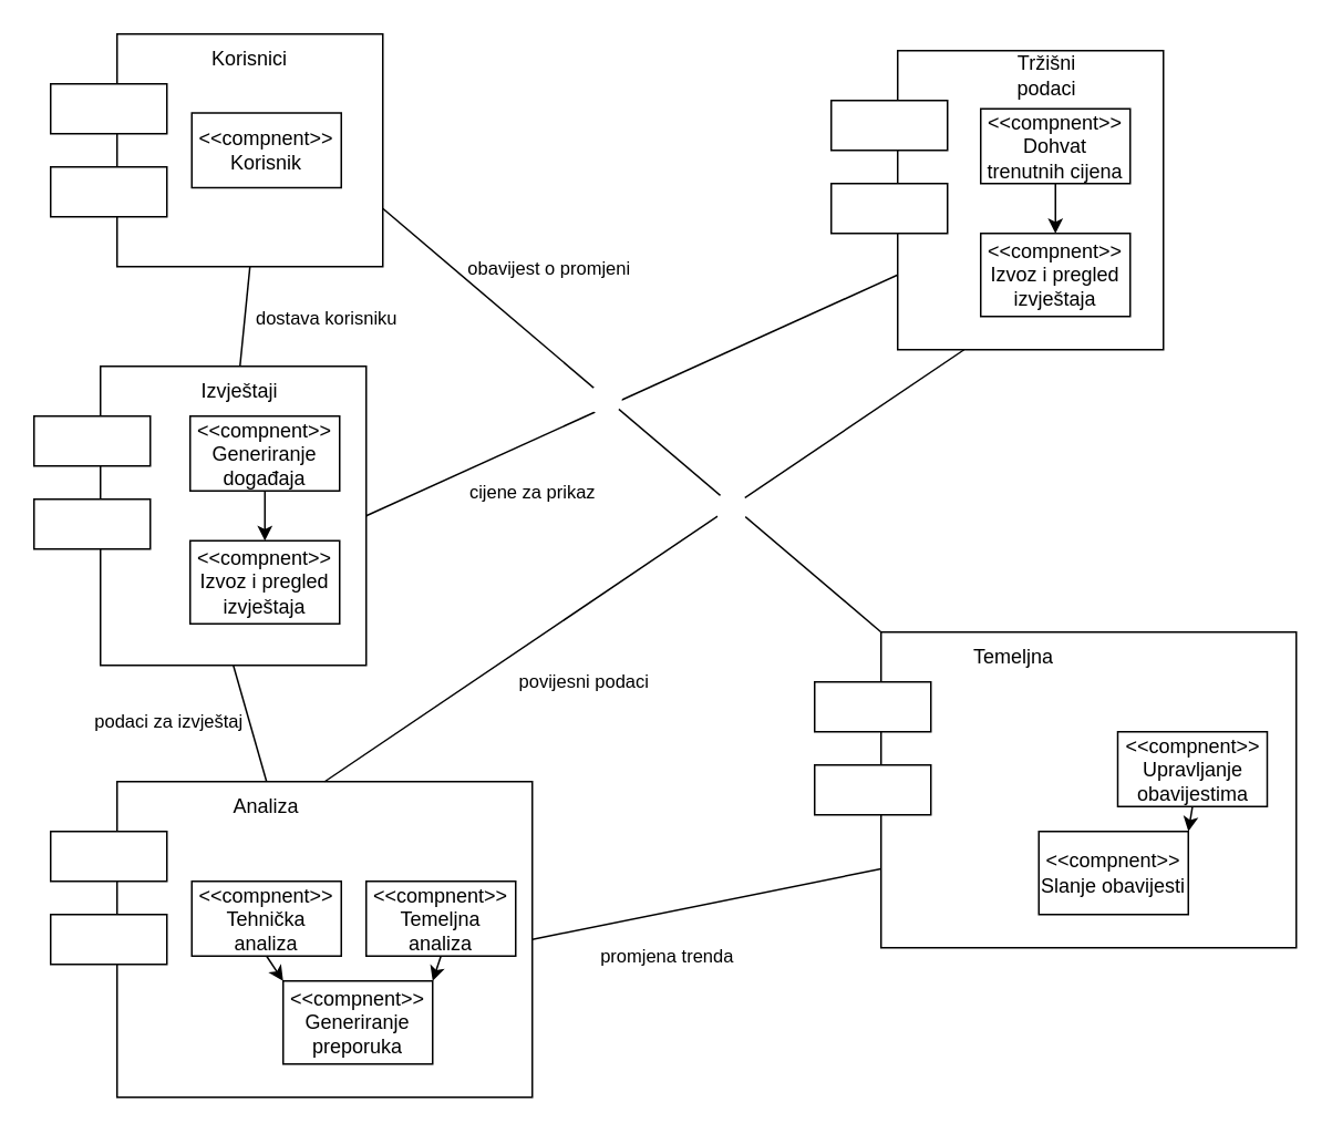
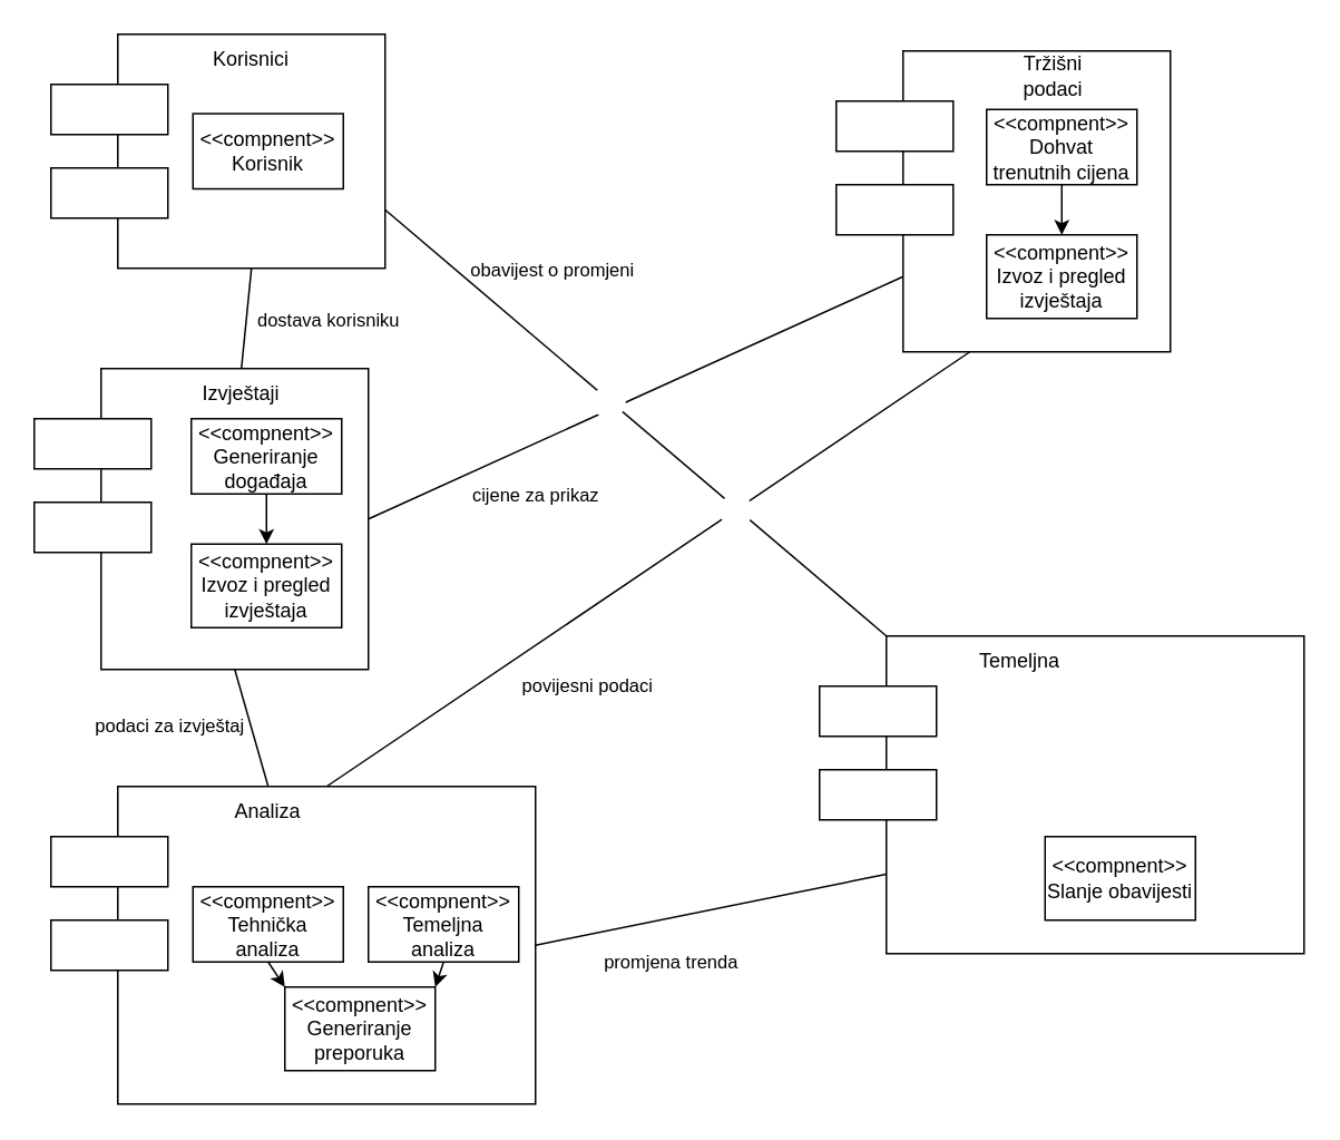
  <mxCell id="0" />
  <mxCell id="1" parent="0" />
  <mxCell id="2" value="" style="rounded=0;whiteSpace=wrap;html=1;fillColor=light-dark(#FFFFFF,#FFFFFF);strokeColor=light-dark(#000000,#121212);" vertex="1" parent="1"><mxGeometry x="60" y="220" width="160" height="180" as="geometry" /></mxCell>
  <mxCell id="3" value="" style="rounded=0;whiteSpace=wrap;html=1;fillColor=light-dark(#FFFFFF,#FFFFFF);strokeColor=light-dark(#000000,#121212);" vertex="1" parent="1"><mxGeometry x="20" y="250" width="70" height="30" as="geometry" /></mxCell>
  <mxCell id="4" value="" style="rounded=0;whiteSpace=wrap;html=1;fillColor=light-dark(#FFFFFF,#FFFFFF);strokeColor=light-dark(#000000,#121212);" vertex="1" parent="1"><mxGeometry x="20" y="300" width="70" height="30" as="geometry" /></mxCell>
  <mxCell id="5" value="" style="rounded=0;whiteSpace=wrap;html=1;fillColor=light-dark(#FFFFFF,#FFFFFF);strokeColor=light-dark(#000000,#121212);" vertex="1" parent="1"><mxGeometry x="530" y="380" width="250" height="190" as="geometry" /></mxCell>
  <mxCell id="6" value="" style="rounded=0;whiteSpace=wrap;html=1;fillColor=light-dark(#FFFFFF,#FFFFFF);strokeColor=light-dark(#000000,#121212);" vertex="1" parent="1"><mxGeometry x="490" y="410" width="70" height="30" as="geometry" /></mxCell>
  <mxCell id="7" value="" style="rounded=0;whiteSpace=wrap;html=1;fillColor=light-dark(#FFFFFF,#FFFFFF);strokeColor=light-dark(#000000,#121212);" vertex="1" parent="1"><mxGeometry x="490" y="460" width="70" height="30" as="geometry" /></mxCell>
  <mxCell id="8" value="" style="rounded=0;whiteSpace=wrap;html=1;fillColor=light-dark(#FFFFFF,#FFFFFF);strokeColor=light-dark(#000000,#121212);" vertex="1" parent="1"><mxGeometry x="540" y="30" width="160" height="180" as="geometry" /></mxCell>
  <mxCell id="9" value="" style="rounded=0;whiteSpace=wrap;html=1;fillColor=light-dark(#FFFFFF,#FFFFFF);strokeColor=light-dark(#000000,#121212);" vertex="1" parent="1"><mxGeometry x="500" y="60" width="70" height="30" as="geometry" /></mxCell>
  <mxCell id="10" value="" style="rounded=0;whiteSpace=wrap;html=1;fillColor=light-dark(#FFFFFF,#FFFFFF);strokeColor=light-dark(#000000,#121212);" vertex="1" parent="1"><mxGeometry x="500" y="110" width="70" height="30" as="geometry" /></mxCell>
  <mxCell id="11" value="" style="rounded=0;whiteSpace=wrap;html=1;fillColor=light-dark(#FFFFFF,#FFFFFF);strokeColor=light-dark(#000000,#121212);" vertex="1" parent="1"><mxGeometry x="70" y="470" width="250" height="190" as="geometry" /></mxCell>
  <mxCell id="12" value="" style="rounded=0;whiteSpace=wrap;html=1;fillColor=light-dark(#FFFFFF,#FFFFFF);strokeColor=light-dark(#000000,#121212);" vertex="1" parent="1"><mxGeometry x="30" y="500" width="70" height="30" as="geometry" /></mxCell>
  <mxCell id="13" value="" style="rounded=0;whiteSpace=wrap;html=1;fillColor=light-dark(#FFFFFF,#FFFFFF);strokeColor=light-dark(#000000,#121212);" vertex="1" parent="1"><mxGeometry x="30" y="550" width="70" height="30" as="geometry" /></mxCell>
  <mxCell id="14" value="" style="rounded=0;whiteSpace=wrap;html=1;fillColor=light-dark(#FFFFFF,#FFFFFF);strokeColor=light-dark(#000000,#121212);" vertex="1" parent="1"><mxGeometry x="70" y="20" width="160" height="140" as="geometry" /></mxCell>
  <mxCell id="15" value="" style="rounded=0;whiteSpace=wrap;html=1;fillColor=light-dark(#FFFFFF,#FFFFFF);strokeColor=light-dark(#000000,#121212);" vertex="1" parent="1"><mxGeometry x="30" y="50" width="70" height="30" as="geometry" /></mxCell>
  <mxCell id="16" value="" style="rounded=0;whiteSpace=wrap;html=1;fillColor=light-dark(#FFFFFF,#FFFFFF);strokeColor=light-dark(#000000,#121212);" vertex="1" parent="1"><mxGeometry x="30" y="100" width="70" height="30" as="geometry" /></mxCell>
  <mxCell id="17" value="&lt;font style=&quot;color: light-dark(rgb(0, 0, 0), rgb(0, 0, 0));&quot;&gt;Korisnici&lt;/font&gt;" style="text;strokeColor=none;align=center;fillColor=none;html=1;verticalAlign=middle;whiteSpace=wrap;rounded=0;" vertex="1" parent="1"><mxGeometry x="120" y="20" width="60" height="30" as="geometry" /></mxCell>
  <mxCell id="18" value="&lt;font style=&quot;color: light-dark(rgb(0, 0, 0), rgb(0, 0, 0));&quot;&gt;Izvještaji&lt;/font&gt;" style="text;strokeColor=none;align=center;fillColor=none;html=1;verticalAlign=middle;whiteSpace=wrap;rounded=0;" vertex="1" parent="1"><mxGeometry x="114" y="220" width="60" height="30" as="geometry" /></mxCell>
  <mxCell id="19" value="&lt;font style=&quot;color: light-dark(rgb(0, 0, 0), rgb(0, 0, 0));&quot;&gt;Tržišni podaci&lt;/font&gt;" style="text;strokeColor=none;align=center;fillColor=none;html=1;verticalAlign=middle;whiteSpace=wrap;rounded=0;" vertex="1" parent="1"><mxGeometry x="600" y="30" width="60" height="30" as="geometry" /></mxCell>
  <mxCell id="20" value="&lt;font style=&quot;color: light-dark(rgb(0, 0, 0), rgb(0, 0, 0));&quot;&gt;Temeljna&lt;/font&gt;" style="text;strokeColor=none;align=center;fillColor=none;html=1;verticalAlign=middle;whiteSpace=wrap;rounded=0;" vertex="1" parent="1"><mxGeometry x="580" y="380" width="60" height="30" as="geometry" /></mxCell>
  <mxCell id="21" value="&lt;font style=&quot;color: light-dark(rgb(0, 0, 0), rgb(0, 0, 0));&quot;&gt;Analiza&lt;/font&gt;" style="text;strokeColor=none;align=center;fillColor=none;html=1;verticalAlign=middle;whiteSpace=wrap;rounded=0;" vertex="1" parent="1"><mxGeometry x="130" y="470" width="60" height="30" as="geometry" /></mxCell>
  <mxCell id="22" value="&lt;font style=&quot;color: light-dark(rgb(0, 0, 0), rgb(0, 0, 0));&quot;&gt;&amp;lt;&amp;lt;compnent&amp;gt;&amp;gt;&lt;br&gt;Tehnička analiza&lt;/font&gt;" style="rounded=0;whiteSpace=wrap;html=1;fillColor=light-dark(#FFFFFF,#FFFFFF);strokeColor=light-dark(#000000,#121212);" vertex="1" parent="1"><mxGeometry x="115" y="530" width="90" height="45" as="geometry" /></mxCell>
  <mxCell id="23" value="&lt;font style=&quot;color: light-dark(rgb(0, 0, 0), rgb(0, 0, 0));&quot;&gt;&amp;lt;&amp;lt;compnent&amp;gt;&amp;gt;&lt;br&gt;Generiranje preporuka&lt;/font&gt;" style="rounded=0;whiteSpace=wrap;html=1;fillColor=light-dark(#FFFFFF,#FFFFFF);strokeColor=light-dark(#000000,#121212);" vertex="1" parent="1"><mxGeometry x="170" y="590" width="90" height="50" as="geometry" /></mxCell>
  <mxCell id="24" value="" style="endArrow=classic;html=1;rounded=0;exitX=0.5;exitY=1;exitDx=0;exitDy=0;entryX=0;entryY=0;entryDx=0;entryDy=0;strokeColor=light-dark(#000000,#000000);" edge="1" parent="1" source="22" target="23"><mxGeometry width="50" height="50" relative="1" as="geometry"><mxPoint x="230" y="400" as="sourcePoint" /><mxPoint x="280" y="350" as="targetPoint" /></mxGeometry></mxCell>
  <mxCell id="25" value="" style="endArrow=classic;html=1;rounded=0;exitX=0.5;exitY=1;exitDx=0;exitDy=0;entryX=1;entryY=0;entryDx=0;entryDy=0;strokeColor=light-dark(#000000,#000000);" edge="1" parent="1" source="26" target="23"><mxGeometry width="50" height="50" relative="1" as="geometry"><mxPoint x="235" y="575" as="sourcePoint" /><mxPoint x="280" y="605" as="targetPoint" /></mxGeometry></mxCell>
  <mxCell id="26" value="&lt;font style=&quot;color: light-dark(rgb(0, 0, 0), rgb(0, 0, 0));&quot;&gt;&amp;lt;&amp;lt;compnent&amp;gt;&amp;gt;&lt;br&gt;Temeljna analiza&lt;/font&gt;" style="rounded=0;whiteSpace=wrap;html=1;fillColor=light-dark(#FFFFFF,#FFFFFF);strokeColor=light-dark(#000000,#121212);" vertex="1" parent="1"><mxGeometry x="220" y="530" width="90" height="45" as="geometry" /></mxCell>
  <mxCell id="27" value="&lt;font style=&quot;color: light-dark(rgb(0, 0, 0), rgb(0, 0, 0));&quot;&gt;&amp;lt;&amp;lt;compnent&amp;gt;&amp;gt;&lt;br&gt;Slanje obavijesti&lt;/font&gt;" style="rounded=0;whiteSpace=wrap;html=1;fillColor=light-dark(#FFFFFF,#FFFFFF);strokeColor=light-dark(#000000,#121212);" vertex="1" parent="1"><mxGeometry x="625" y="500" width="90" height="50" as="geometry" /></mxCell>
- <mxCell id="28" value="" style="endArrow=classic;html=1;rounded=0;exitX=0.5;exitY=1;exitDx=0;exitDy=0;entryX=1;entryY=0;entryDx=0;entryDy=0;strokeColor=light-dark(#000000,#000000);" edge="1" parent="1" source="29" target="27"><mxGeometry width="50" height="50" relative="1" as="geometry"><mxPoint x="690" y="485" as="sourcePoint" /><mxPoint x="735" y="515" as="targetPoint" /></mxGeometry></mxCell>
- <mxCell id="29" value="&lt;font style=&quot;color: light-dark(rgb(0, 0, 0), rgb(0, 0, 0));&quot;&gt;&amp;lt;&amp;lt;compnent&amp;gt;&amp;gt;&lt;br&gt;Upravljanje obavijestima&lt;/font&gt;" style="rounded=0;whiteSpace=wrap;html=1;fillColor=light-dark(#FFFFFF,#FFFFFF);strokeColor=light-dark(#000000,#121212);" vertex="1" parent="1"><mxGeometry x="672.5" y="440" width="90" height="45" as="geometry" /></mxCell>
  <mxCell id="30" value="&lt;font style=&quot;color: light-dark(rgb(0, 0, 0), rgb(0, 0, 0));&quot;&gt;&amp;lt;&amp;lt;compnent&amp;gt;&amp;gt;&lt;br&gt;Korisnik&lt;/font&gt;" style="rounded=0;whiteSpace=wrap;html=1;fillColor=light-dark(#FFFFFF,#FFFFFF);strokeColor=light-dark(#000000,#121212);" vertex="1" parent="1"><mxGeometry x="115" y="67.5" width="90" height="45" as="geometry" /></mxCell>
  <mxCell id="31" value="&lt;font style=&quot;color: light-dark(rgb(0, 0, 0), rgb(0, 0, 0));&quot;&gt;&amp;lt;&amp;lt;compnent&amp;gt;&amp;gt;&lt;br&gt;Generiranje događaja&lt;/font&gt;" style="rounded=0;whiteSpace=wrap;html=1;fillColor=light-dark(#FFFFFF,#FFFFFF);strokeColor=light-dark(#000000,#121212);" vertex="1" parent="1"><mxGeometry x="114" y="250" width="90" height="45" as="geometry" /></mxCell>
  <mxCell id="32" value="&lt;font style=&quot;color: light-dark(rgb(0, 0, 0), rgb(0, 0, 0));&quot;&gt;&amp;lt;&amp;lt;compnent&amp;gt;&amp;gt;&lt;br&gt;Izvoz i pregled izvještaja&lt;/font&gt;" style="rounded=0;whiteSpace=wrap;html=1;fillColor=light-dark(#FFFFFF,#FFFFFF);strokeColor=light-dark(#000000,#121212);" vertex="1" parent="1"><mxGeometry x="114" y="325" width="90" height="50" as="geometry" /></mxCell>
  <mxCell id="33" value="" style="endArrow=classic;html=1;rounded=0;exitX=0.5;exitY=1;exitDx=0;exitDy=0;entryX=0.5;entryY=0;entryDx=0;entryDy=0;strokeColor=light-dark(#000000,#000000);" edge="1" parent="1" target="32" source="31"><mxGeometry width="50" height="50" relative="1" as="geometry"><mxPoint x="114" y="310" as="sourcePoint" /><mxPoint x="234" y="85" as="targetPoint" /></mxGeometry></mxCell>
  <mxCell id="34" value="&lt;font style=&quot;color: light-dark(rgb(0, 0, 0), rgb(0, 0, 0));&quot;&gt;&amp;lt;&amp;lt;compnent&amp;gt;&amp;gt;&lt;br&gt;Dohvat trenutnih cijena&lt;/font&gt;" style="rounded=0;whiteSpace=wrap;html=1;fillColor=light-dark(#FFFFFF,#FFFFFF);strokeColor=light-dark(#000000,#121212);" vertex="1" parent="1"><mxGeometry x="590" y="65" width="90" height="45" as="geometry" /></mxCell>
  <mxCell id="35" value="&lt;font style=&quot;color: light-dark(rgb(0, 0, 0), rgb(0, 0, 0));&quot;&gt;&amp;lt;&amp;lt;compnent&amp;gt;&amp;gt;&lt;br&gt;Izvoz i pregled izvještaja&lt;/font&gt;" style="rounded=0;whiteSpace=wrap;html=1;fillColor=light-dark(#FFFFFF,#FFFFFF);strokeColor=light-dark(#000000,#121212);" vertex="1" parent="1"><mxGeometry x="590" y="140" width="90" height="50" as="geometry" /></mxCell>
  <mxCell id="36" value="" style="endArrow=classic;html=1;rounded=0;exitX=0.5;exitY=1;exitDx=0;exitDy=0;entryX=0.5;entryY=0;entryDx=0;entryDy=0;strokeColor=light-dark(#000000,#000000);" edge="1" parent="1" source="34" target="35"><mxGeometry width="50" height="50" relative="1" as="geometry"><mxPoint x="590" y="315" as="sourcePoint" /><mxPoint x="710" y="90" as="targetPoint" /></mxGeometry></mxCell>
  <mxCell id="37" value="" style="endArrow=none;html=1;rounded=0;entryX=0.5;entryY=0;entryDx=0;entryDy=0;strokeColor=light-dark(#000000,#000000);exitX=0.25;exitY=1;exitDx=0;exitDy=0;" edge="1" parent="1" source="8" target="11"><mxGeometry width="50" height="50" relative="1" as="geometry"><mxPoint x="150" y="340" as="sourcePoint" /><mxPoint x="230" y="240" as="targetPoint" /></mxGeometry></mxCell>
  <mxCell id="38" value="&lt;font style=&quot;color: light-dark(rgb(0, 0, 0), rgb(0, 0, 0));&quot;&gt;povijesni podaci&lt;/font&gt;" style="edgeLabel;html=1;align=center;verticalAlign=middle;resizable=0;points=[];" vertex="1" connectable="0" parent="37"><mxGeometry x="-0.044" y="2" relative="1" as="geometry"><mxPoint x="-47" y="74" as="offset" /></mxGeometry></mxCell>
  <mxCell id="39" value="" style="endArrow=none;html=1;rounded=0;entryX=0.5;entryY=0;entryDx=0;entryDy=0;strokeColor=light-dark(#000000,#000000);exitX=0.5;exitY=1;exitDx=0;exitDy=0;" edge="1" parent="1" source="2" target="21"><mxGeometry width="50" height="50" relative="1" as="geometry"><mxPoint x="775" y="260" as="sourcePoint" /><mxPoint x="390" y="520" as="targetPoint" /></mxGeometry></mxCell>
  <mxCell id="40" value="&lt;font style=&quot;color: light-dark(rgb(0, 0, 0), rgb(0, 0, 0));&quot;&gt;podaci za izvještaj&lt;/font&gt;" style="edgeLabel;html=1;align=center;verticalAlign=middle;resizable=0;points=[];" vertex="1" connectable="0" parent="39"><mxGeometry x="-0.044" y="2" relative="1" as="geometry"><mxPoint x="-51" as="offset" /></mxGeometry></mxCell>
  <mxCell id="41" value="" style="endArrow=none;html=1;rounded=0;entryX=0.5;entryY=0;entryDx=0;entryDy=0;strokeColor=light-dark(#000000,#000000);exitX=0.5;exitY=1;exitDx=0;exitDy=0;" edge="1" parent="1" source="14" target="18"><mxGeometry width="50" height="50" relative="1" as="geometry"><mxPoint x="190" y="180" as="sourcePoint" /><mxPoint x="210" y="250" as="targetPoint" /></mxGeometry></mxCell>
  <mxCell id="42" value="&lt;font style=&quot;color: light-dark(rgb(0, 0, 0), rgb(0, 0, 0));&quot;&gt;dostava korisniku&lt;/font&gt;" style="edgeLabel;html=1;align=center;verticalAlign=middle;resizable=0;points=[];" vertex="1" connectable="0" parent="41"><mxGeometry x="-0.044" y="2" relative="1" as="geometry"><mxPoint x="46" y="1" as="offset" /></mxGeometry></mxCell>
  <mxCell id="43" value="" style="endArrow=none;html=1;rounded=0;entryX=0;entryY=0;entryDx=0;entryDy=0;strokeColor=light-dark(#000000,#000000);exitX=1;exitY=0.75;exitDx=0;exitDy=0;" edge="1" parent="1" source="14" target="5"><mxGeometry width="50" height="50" relative="1" as="geometry"><mxPoint x="376" y="180" as="sourcePoint" /><mxPoint x="370" y="240" as="targetPoint" /></mxGeometry></mxCell>
  <mxCell id="44" value="&lt;font style=&quot;color: light-dark(rgb(0, 0, 0), rgb(0, 0, 0));&quot;&gt;obavijest o promjeni&lt;/font&gt;" style="edgeLabel;html=1;align=center;verticalAlign=middle;resizable=0;points=[];" vertex="1" connectable="0" parent="43"><mxGeometry x="-0.044" y="2" relative="1" as="geometry"><mxPoint x="-45" y="-85" as="offset" /></mxGeometry></mxCell>
  <mxCell id="45" value="" style="ellipse;whiteSpace=wrap;html=1;strokeColor=none;fillColor=light-dark(#FFFFFF,#000000);" vertex="1" parent="1"><mxGeometry x="430" y="295" width="20" height="20" as="geometry" /></mxCell>
  <mxCell id="46" value="" style="endArrow=none;html=1;rounded=0;entryX=1;entryY=0.5;entryDx=0;entryDy=0;strokeColor=light-dark(#000000,#000000);exitX=0;exitY=0.75;exitDx=0;exitDy=0;" edge="1" parent="1" source="5" target="11"><mxGeometry width="50" height="50" relative="1" as="geometry"><mxPoint x="835" y="550" as="sourcePoint" /><mxPoint x="450" y="810" as="targetPoint" /></mxGeometry></mxCell>
  <mxCell id="47" value="&lt;font style=&quot;color: light-dark(rgb(0, 0, 0), rgb(0, 0, 0));&quot;&gt;promjena trenda&lt;/font&gt;" style="edgeLabel;html=1;align=center;verticalAlign=middle;resizable=0;points=[];" vertex="1" connectable="0" parent="46"><mxGeometry x="-0.044" y="2" relative="1" as="geometry"><mxPoint x="-30" y="30" as="offset" /></mxGeometry></mxCell>
  <mxCell id="48" value="" style="endArrow=none;html=1;rounded=0;entryX=1;entryY=0.5;entryDx=0;entryDy=0;strokeColor=light-dark(#000000,#000000);exitX=0;exitY=0.75;exitDx=0;exitDy=0;" edge="1" parent="1" source="8" target="2"><mxGeometry width="50" height="50" relative="1" as="geometry"><mxPoint x="830" y="270" as="sourcePoint" /><mxPoint x="620" y="312" as="targetPoint" /></mxGeometry></mxCell>
  <mxCell id="49" value="&lt;font style=&quot;color: light-dark(rgb(0, 0, 0), rgb(0, 0, 0));&quot;&gt;cijene za prikaz&lt;/font&gt;" style="edgeLabel;html=1;align=center;verticalAlign=middle;resizable=0;points=[];" vertex="1" connectable="0" parent="48"><mxGeometry x="-0.044" y="2" relative="1" as="geometry"><mxPoint x="-68" y="59" as="offset" /></mxGeometry></mxCell>
  <mxCell id="50" value="" style="ellipse;whiteSpace=wrap;html=1;strokeColor=none;fillColor=light-dark(#FFFFFF,#000000);" vertex="1" parent="1"><mxGeometry x="354" y="230" width="20" height="20" as="geometry" /></mxCell>
